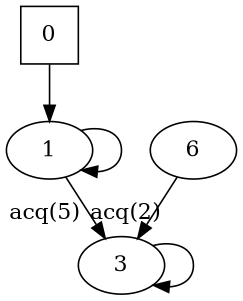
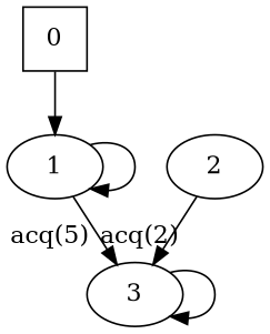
  digraph {
    0 [shape=square]
    1
    3
-   2 [label=6]
+   2
    0 -> 1
    1 -> 1
    1 -> 3 [xlabel="acq(5)"]
    3 -> 3
    2 -> 3 [xlabel="acq(2)"]
  }
